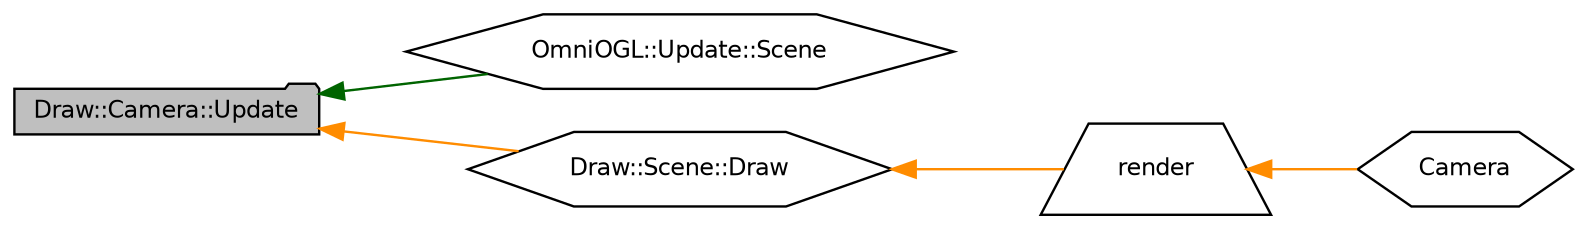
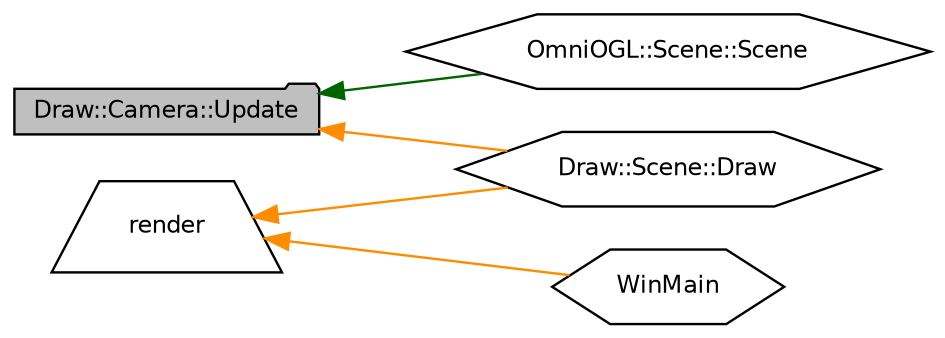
  digraph {
    rankdir=LR
    node [color=black fillcolor=white fontname=Helvetica fontsize=10 shape=hexagon style=filled]
    edge [color=darkorange dir=back fontname=Helvetica fontsize=10 labelfontname=Helvetica labelfontsize=10 style=solid]
    n1 [fillcolor=grey75 fontcolor=black height=0.2 label="Draw::Camera::Update" shape=folder width=0.4]
-   n2 [height=0.2 label="OmniOGL::Update::Scene" width=0.4]
+   n2 [height=0.2 label="OmniOGL::Scene::Scene" width=0.4]
    n3 [height=0.2 label="Draw::Scene::Draw" width=0.4]
    n4 [height=0.2 label=render shape=trapezium width=0.4]
-   n5 [height=0.2 label=Camera width=0.4]
+   n5 [height=0.2 label=WinMain width=0.4]
    n1 -> n2 [color=darkgreen]
    n1 -> n3
-   n3 -> n4
+   n4 -> n3
    n4 -> n5
  }
